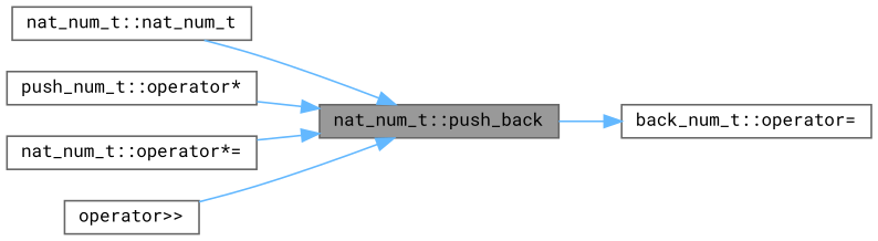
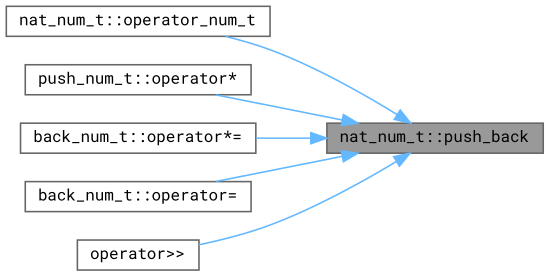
  digraph {
    fontname="Roboto Mono"
    rankdir=RL
    node [color=grey40 fillcolor=white fontname="Roboto Mono" fontsize=10 shape=box style=filled]
    edge [color=steelblue1 dir=back fontname="Roboto Mono" fontsize=10 labelfontname=Helvetica labelfontsize=10 style=solid]
    n1 [color=gray40 fillcolor=grey60 fontcolor=black height=0.2 label="nat_num_t::push_back" width=0.4]
-   n2 [height=0.2 label="nat_num_t::nat_num_t" width=0.4]
+   n2 [height=0.2 label="nat_num_t::operator_num_t" width=0.4]
    n3 [height=0.2 label="push_num_t::operator*" width=0.4]
-   n4 [height=0.2 label="nat_num_t::operator*=" width=0.4]
+   n4 [height=0.2 label="back_num_t::operator*=" width=0.4]
    n5 [height=0.2 label="back_num_t::operator=" width=0.4]
    n6 [height=0.2 label="operator\>\>" width=0.4]
    n1 -> n2
    n1 -> n3
    n1 -> n4
-   n5 -> n1
+   n1 -> n5
    n1 -> n6
  }
